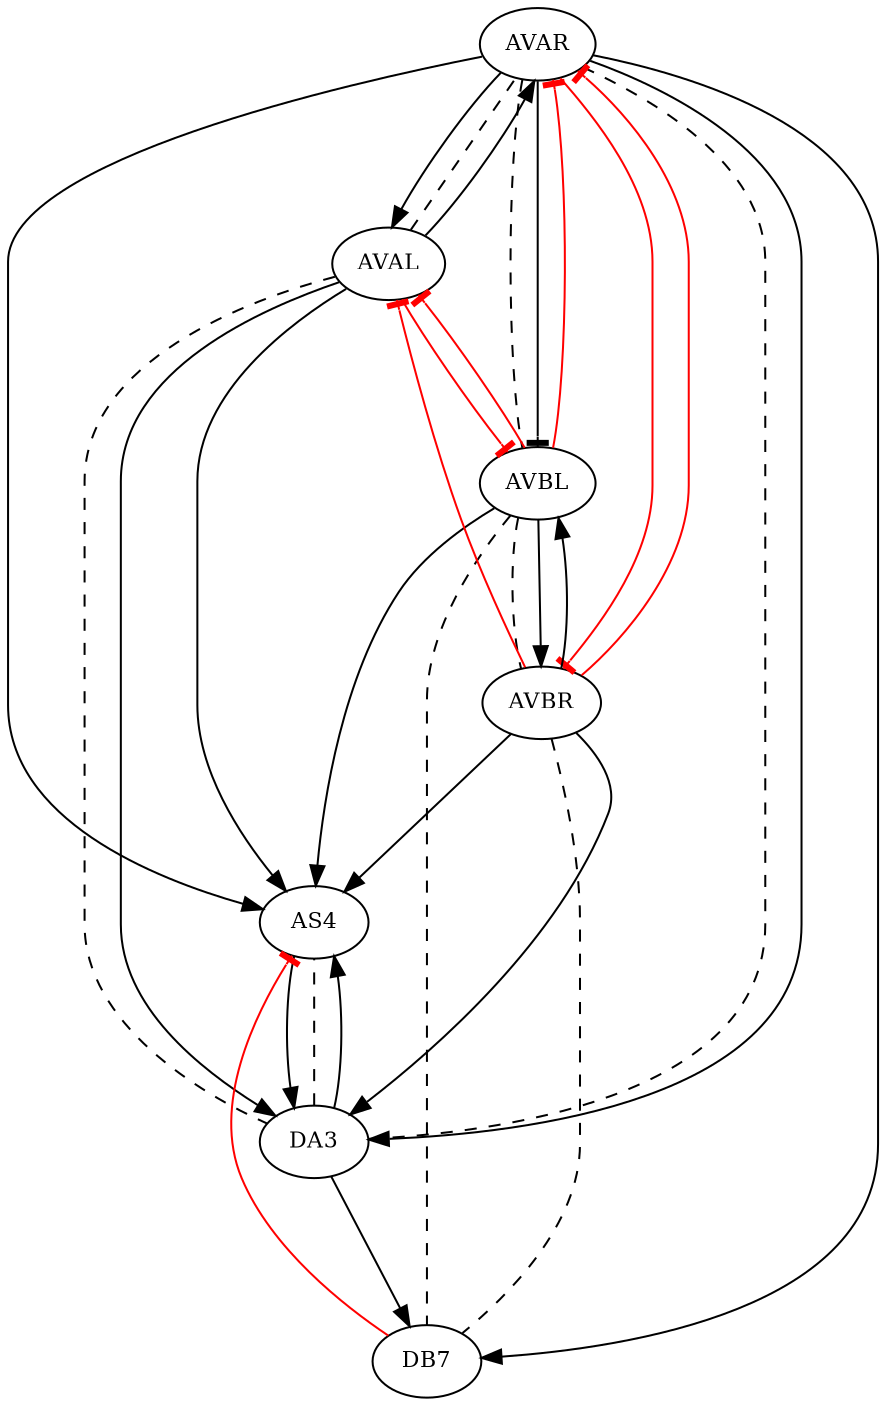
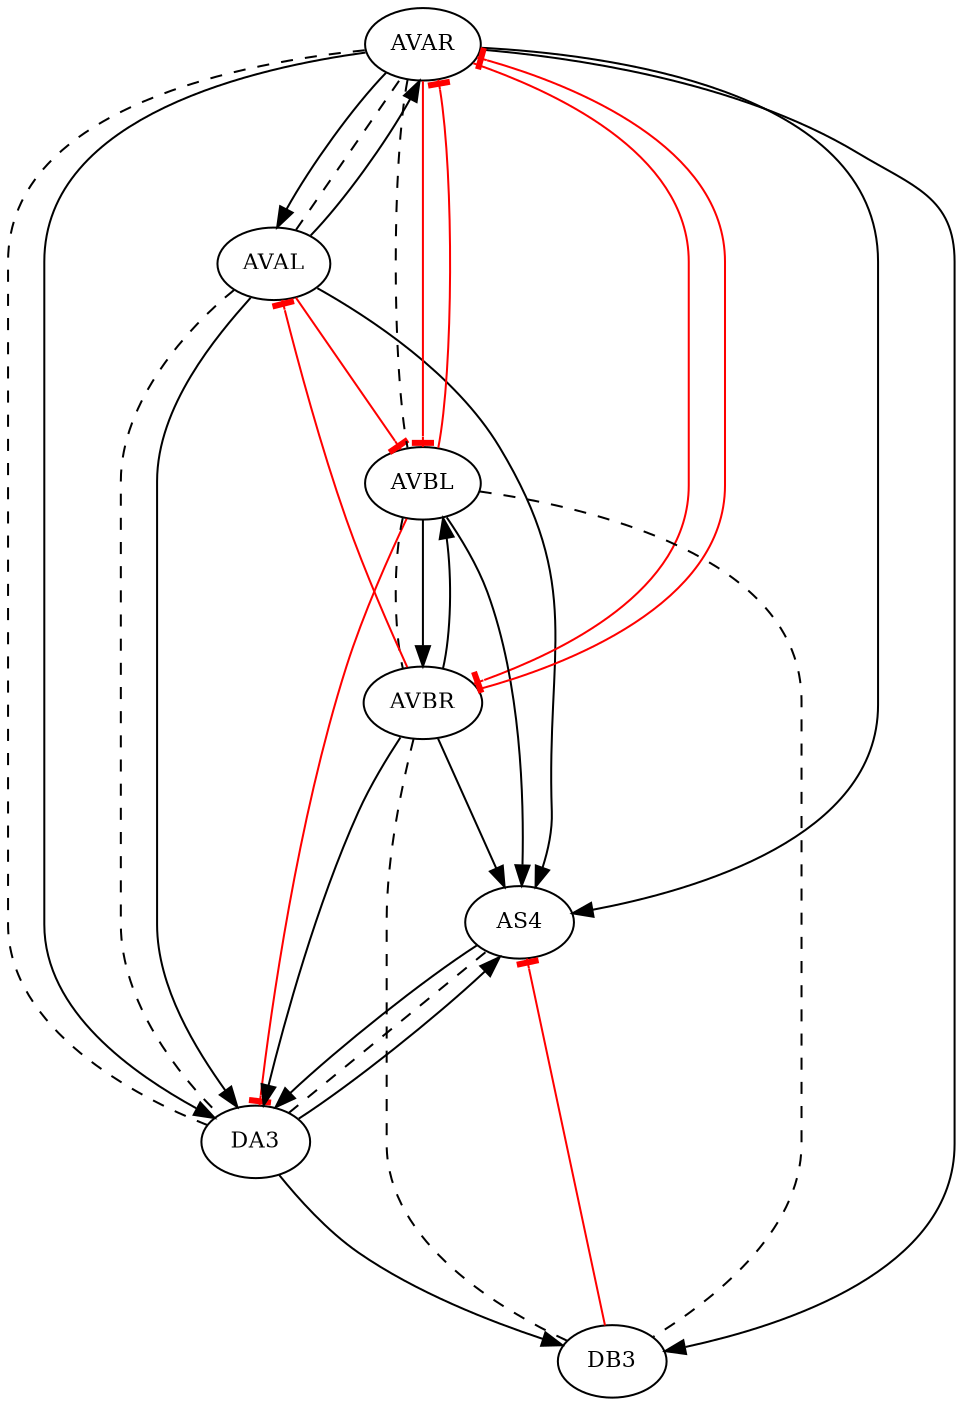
  digraph {
    fontsize=12
    splines=true
    node [fontsize=11]
    edge [color=black minlen=2]
    AS4
    DA3
    AVAL
    AVAR
    AVBL
    AVBR
-   DB3 [label=DB7]
+   DB3
    AS4 -> DA3
    DA3 -> AS4 [arrowhead=none style=dashed color=""]
    DA3 -> AS4
    DA3 -> DB3
    AVAL -> AS4
    AVAL -> DA3 [arrowhead=none style=dashed color=""]
    AVAL -> DA3
    AVAL -> AVAR [arrowhead=none style=dashed color=""]
    AVAL -> AVAR
    AVAL -> AVBL [arrowhead=tee color=red]
    AVAR -> AS4
    AVAR -> DA3 [arrowhead=none style=dashed color=""]
    AVAR -> DA3
    AVAR -> AVAL
    AVAR -> AVBL [arrowhead=none style=dashed color=""]
-   AVAR -> AVBL [arrowhead=tee]
+   AVAR -> AVBL [arrowhead=tee color=red]
    AVAR -> AVBR [arrowhead=tee color=red]
    AVAR -> DB3
    AVBL -> AS4
-   AVBL -> AVAL [arrowhead=tee color=red]
+   AVBL -> DA3 [arrowhead=tee color=red]
    AVBL -> AVAR [arrowhead=tee color=red]
    AVBL -> AVBR [arrowhead=none style=dashed color=""]
    AVBL -> AVBR
    AVBL -> DB3 [arrowhead=none style=dashed color=""]
    AVBR -> AS4
    AVBR -> DA3
    AVBR -> AVAL [arrowhead=tee color=red]
    AVBR -> AVAR [arrowhead=tee color=red]
    AVBR -> AVBL
    AVBR -> DB3 [arrowhead=none style=dashed color=""]
    DB3 -> AS4 [arrowhead=tee color=red]
  }
